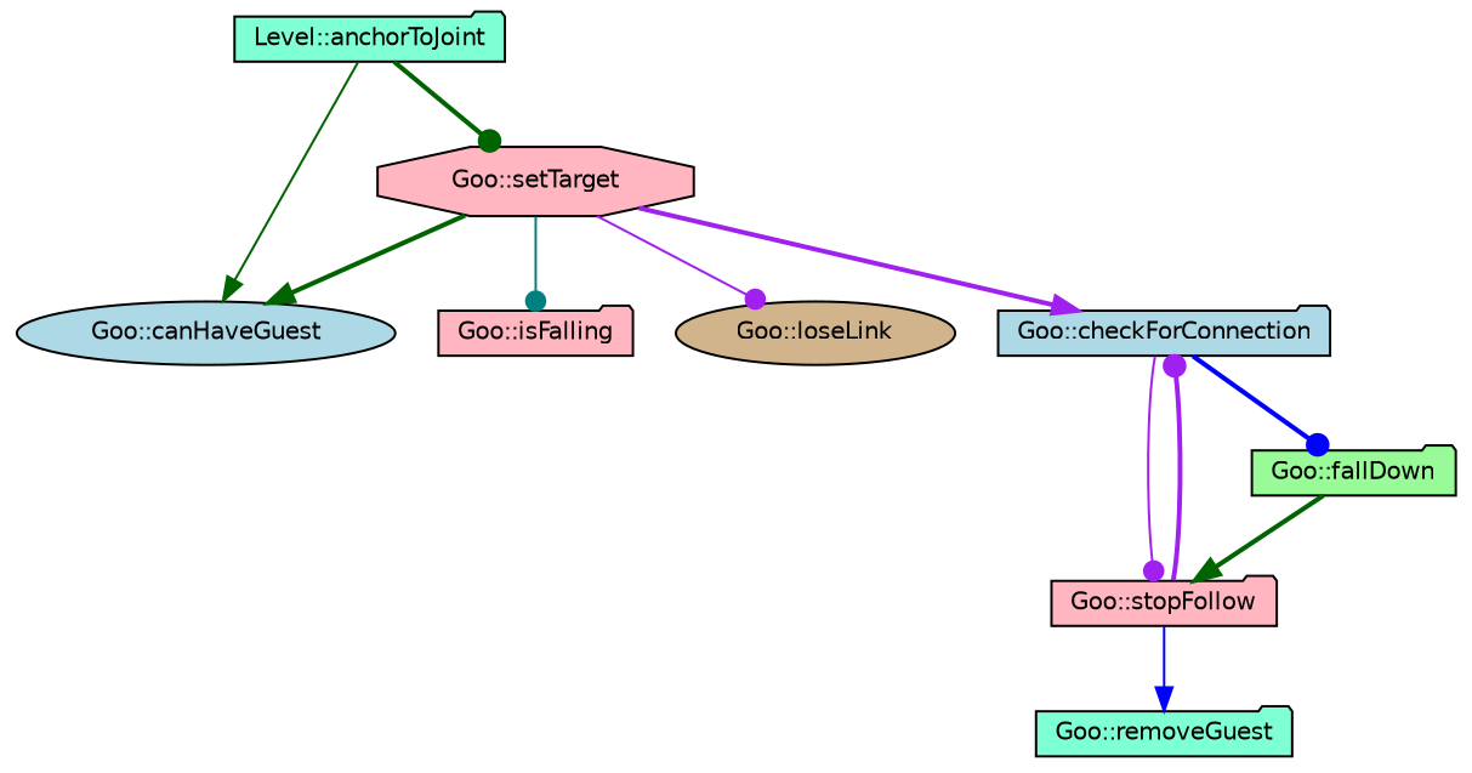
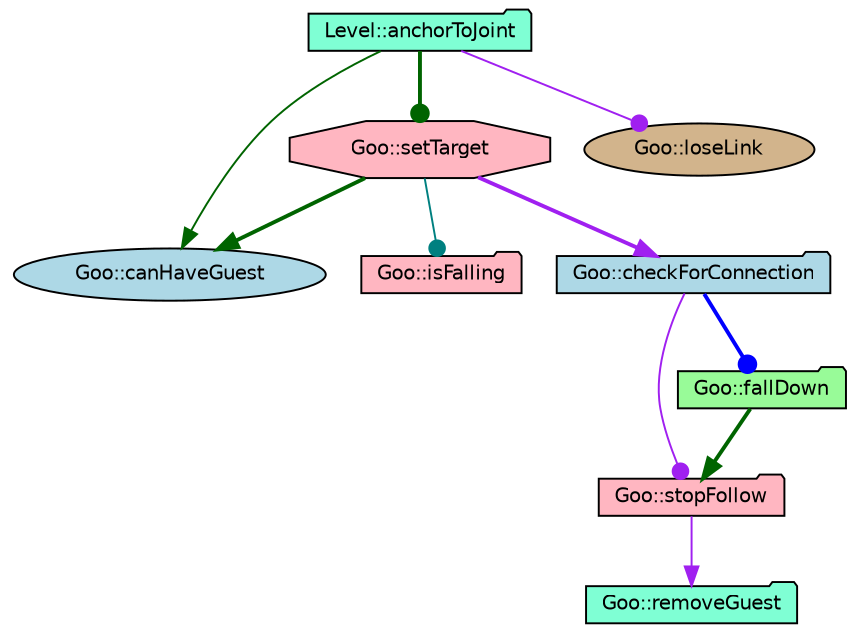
  digraph {
    rankdir=TB
    node [color=black fillcolor=lightpink fontname=Helvetica fontsize=10 shape=folder style=filled]
    edge [arrowhead=dot color=darkgreen fontname=Helvetica fontsize=10 labelfontname=Helvetica labelfontsize=10 style=bold]
    n1 [fillcolor=aquamarine fontcolor=black height=0.2 label="Level::anchorToJoint" width=0.4]
    n2 [fillcolor=lightblue height=0.2 label="Goo::canHaveGuest" shape=ellipse width=0.4]
    n3 [height=0.2 label="Goo::setTarget" shape=octagon width=0.4]
    n4 [height=0.2 label="Goo::isFalling" width=0.4]
    n5 [fillcolor=tan height=0.2 label="Goo::loseLink" shape=ellipse width=0.4]
    n6 [fillcolor=lightblue height=0.2 label="Goo::checkForConnection" width=0.4]
    n7 [fillcolor=aquamarine height=0.2 label="Goo::removeGuest" width=0.4]
    n8 [height=0.2 label="Goo::stopFollow" width=0.4]
    n9 [fillcolor=palegreen height=0.2 label="Goo::fallDown" width=0.4]
    n1 -> n2 [arrowhead=normal style=solid]
    n1 -> n3
    n3 -> n2 [arrowhead=normal]
    n3 -> n4 [color=teal style=solid]
-   n3 -> n5 [color=purple style=solid]
+   n1 -> n5 [color=purple style=solid]
    n3 -> n6 [arrowhead=normal color=purple]
    n6 -> n8 [color=purple style=solid]
    n6 -> n9 [color=blue]
-   n8 -> n6 [color=purple]
-   n8 -> n7 [arrowhead=normal color=blue style=solid]
+   n8 -> n7 [arrowhead=normal color=purple style=solid]
    n9 -> n8 [arrowhead=normal]
  }
